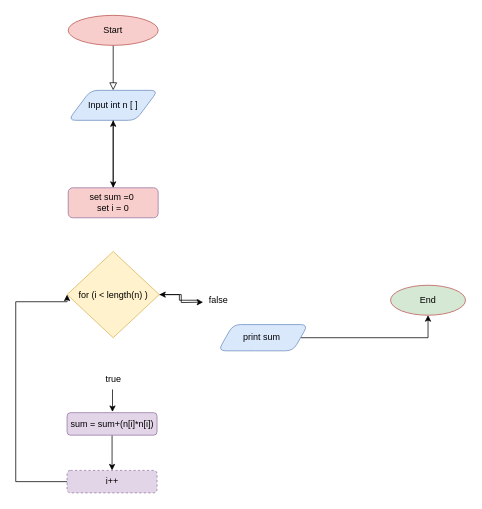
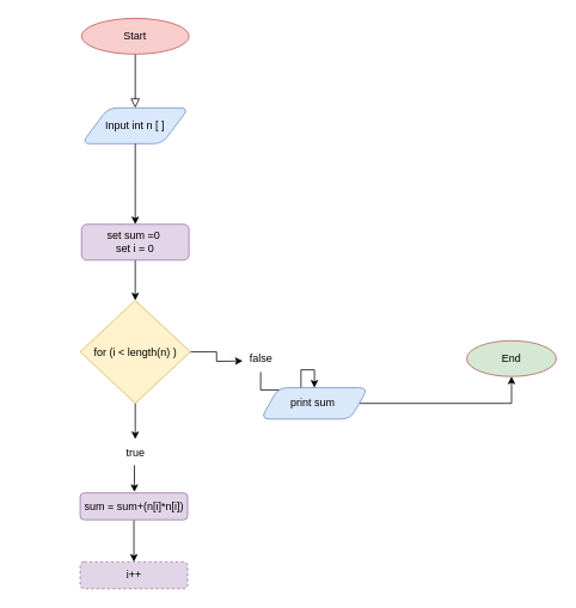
  <mxCell id="0" />
  <mxCell id="1" parent="0" />
  <mxCell id="2" value="" style="rounded=0;html=1;jettySize=auto;orthogonalLoop=1;fontSize=11;endArrow=block;endFill=0;endSize=8;strokeWidth=1;shadow=0;labelBackgroundColor=none;edgeStyle=orthogonalEdgeStyle;" parent="1" edge="1"><mxGeometry relative="1" as="geometry"><mxPoint x="150" y="60" as="sourcePoint" /><mxPoint x="150" y="120" as="targetPoint" /></mxGeometry></mxCell>
  <mxCell id="3" value="Start" style="ellipse;whiteSpace=wrap;html=1;fillColor=#f8cecc;strokeColor=#b85450;" vertex="1" parent="1"><mxGeometry x="90" y="20" width="120" height="40" as="geometry" /></mxCell>
  <mxCell id="4" value="Input int n [ ]" style="shape=parallelogram;perimeter=parallelogramPerimeter;whiteSpace=wrap;html=1;fixedSize=1;size=30;fillColor=#dae8fc;strokeColor=#6c8ebf;rounded=1;" vertex="1" parent="1"><mxGeometry x="90" y="120" width="120" height="40" as="geometry" /></mxCell>
- <mxCell id="5" value="" style="edgeStyle=orthogonalEdgeStyle;rounded=0;orthogonalLoop=1;jettySize=auto;html=1;" edge="1" parent="1" source="6" target="4"><mxGeometry relative="1" as="geometry" /></mxCell>
- <mxCell id="6" value="set sum =0&amp;nbsp;&lt;br&gt;set i = 0" style="rounded=1;whiteSpace=wrap;html=1;fillColor=#f8cecc;strokeColor=#9673a6;" vertex="1" parent="1"><mxGeometry x="90" y="250" width="120" height="40" as="geometry" /></mxCell>
+ <mxCell id="5" value="" style="edgeStyle=orthogonalEdgeStyle;rounded=0;orthogonalLoop=1;jettySize=auto;html=1;" edge="1" parent="1" source="6" target="10"><mxGeometry relative="1" as="geometry" /></mxCell>
+ <mxCell id="6" value="set sum =0&amp;nbsp;&lt;br&gt;set i = 0" style="rounded=1;whiteSpace=wrap;html=1;fillColor=#e1d5e7;strokeColor=#9673a6;" vertex="1" parent="1"><mxGeometry x="90" y="250" width="120" height="40" as="geometry" /></mxCell>
  <mxCell id="7" value="" style="edgeStyle=orthogonalEdgeStyle;rounded=0;orthogonalLoop=1;jettySize=auto;html=1;exitX=0.5;exitY=1;exitDx=0;exitDy=0;" edge="1" parent="1" source="4"><mxGeometry relative="1" as="geometry"><mxPoint x="150" y="190" as="sourcePoint" /><mxPoint x="150" y="250" as="targetPoint" /></mxGeometry></mxCell>
  <mxCell id="8" value="" style="edgeStyle=orthogonalEdgeStyle;rounded=0;orthogonalLoop=1;jettySize=auto;html=1;" edge="1" parent="1" source="10"><mxGeometry relative="1" as="geometry"><mxPoint x="270" y="402.565" as="targetPoint" /></mxGeometry></mxCell>
+ <mxCell id="9" style="edgeStyle=orthogonalEdgeStyle;rounded=0;orthogonalLoop=1;jettySize=auto;html=1;" edge="1" parent="1" source="10" target="17"><mxGeometry relative="1" as="geometry"><mxPoint x="150" y="480" as="targetPoint" /></mxGeometry></mxCell>
  <mxCell id="10" value="for (i &amp;lt; length(n) )" style="rhombus;whiteSpace=wrap;html=1;fillColor=#fff2cc;strokeColor=#d6b656;" vertex="1" parent="1"><mxGeometry x="88.5" y="335" width="123" height="115" as="geometry" /></mxCell>
  <mxCell id="11" value="" style="edgeStyle=orthogonalEdgeStyle;rounded=0;orthogonalLoop=1;jettySize=auto;html=1;" edge="1" parent="1" source="12" target="14"><mxGeometry relative="1" as="geometry" /></mxCell>
  <mxCell id="12" value="sum = sum+(n[i]*n[i])" style="rounded=1;whiteSpace=wrap;html=1;fillColor=#e1d5e7;strokeColor=#9673a6;" vertex="1" parent="1"><mxGeometry x="88.5" y="550" width="120" height="30" as="geometry" /></mxCell>
- <mxCell id="13" style="edgeStyle=orthogonalEdgeStyle;rounded=0;orthogonalLoop=1;jettySize=auto;html=1;exitX=0;exitY=0.5;exitDx=0;exitDy=0;entryX=0;entryY=0.5;entryDx=0;entryDy=0;shadow=0;" edge="1" parent="1" source="14" target="10"><mxGeometry relative="1" as="geometry"><Array as="points"><mxPoint x="20" y="642" /><mxPoint x="20" y="402" /></Array></mxGeometry></mxCell>
  <mxCell id="14" value="i++" style="rounded=1;whiteSpace=wrap;html=1;fillColor=#e1d5e7;strokeColor=#9673a6;dashed=1;" vertex="1" parent="1"><mxGeometry x="88.5" y="627" width="120" height="30" as="geometry" /></mxCell>
- <mxCell id="15" value="" style="edgeStyle=orthogonalEdgeStyle;rounded=0;orthogonalLoop=1;jettySize=auto;html=1;" edge="1" parent="1" source="16" target="10"><mxGeometry relative="1" as="geometry" /></mxCell>
+ <mxCell id="15" value="" style="edgeStyle=orthogonalEdgeStyle;rounded=0;orthogonalLoop=1;jettySize=auto;html=1;" edge="1" parent="1" source="16" target="20"><mxGeometry relative="1" as="geometry" /></mxCell>
  <mxCell id="16" value="false" style="text;html=1;align=center;verticalAlign=middle;resizable=0;points=[];autosize=1;strokeColor=none;fillColor=none;" vertex="1" parent="1"><mxGeometry x="265" y="385" width="50" height="30" as="geometry" /></mxCell>
  <mxCell id="17" value="true" style="text;html=1;align=center;verticalAlign=middle;resizable=0;points=[];autosize=1;strokeColor=none;fillColor=none;" vertex="1" parent="1"><mxGeometry x="130" y="490" width="40" height="30" as="geometry" /></mxCell>
  <mxCell id="18" style="edgeStyle=orthogonalEdgeStyle;rounded=0;orthogonalLoop=1;jettySize=auto;html=1;" edge="1" parent="1"><mxGeometry relative="1" as="geometry"><mxPoint x="149.07" y="549" as="targetPoint" /><mxPoint x="149.07" y="519" as="sourcePoint" /></mxGeometry></mxCell>
  <mxCell id="19" value="" style="edgeStyle=orthogonalEdgeStyle;rounded=0;orthogonalLoop=1;jettySize=auto;html=1;" edge="1" parent="1" source="20" target="21"><mxGeometry relative="1" as="geometry" /></mxCell>
  <mxCell id="20" value="print sum&amp;nbsp;" style="shape=parallelogram;perimeter=parallelogramPerimeter;whiteSpace=wrap;html=1;fixedSize=1;rounded=1;fillColor=#dae8fc;strokeColor=#6c8ebf;" vertex="1" parent="1"><mxGeometry x="290" y="432.5" width="120" height="35" as="geometry" /></mxCell>
  <mxCell id="21" value="End" style="ellipse;whiteSpace=wrap;html=1;fillColor=#d5e8d4;strokeColor=#b85450;" vertex="1" parent="1"><mxGeometry x="520" y="380" width="100" height="40" as="geometry" /></mxCell>
